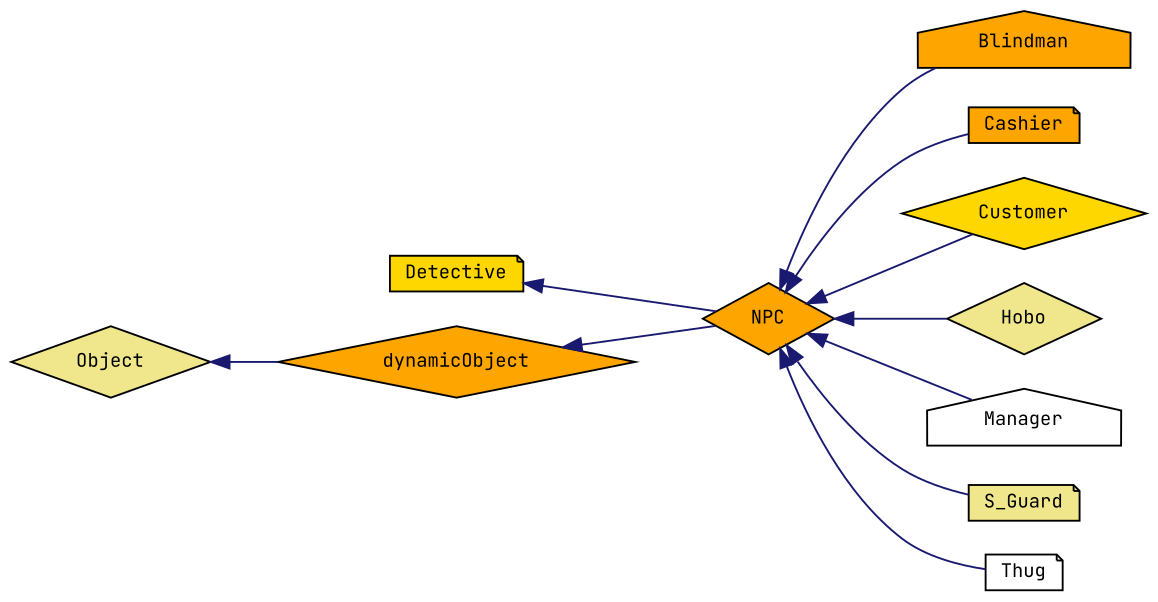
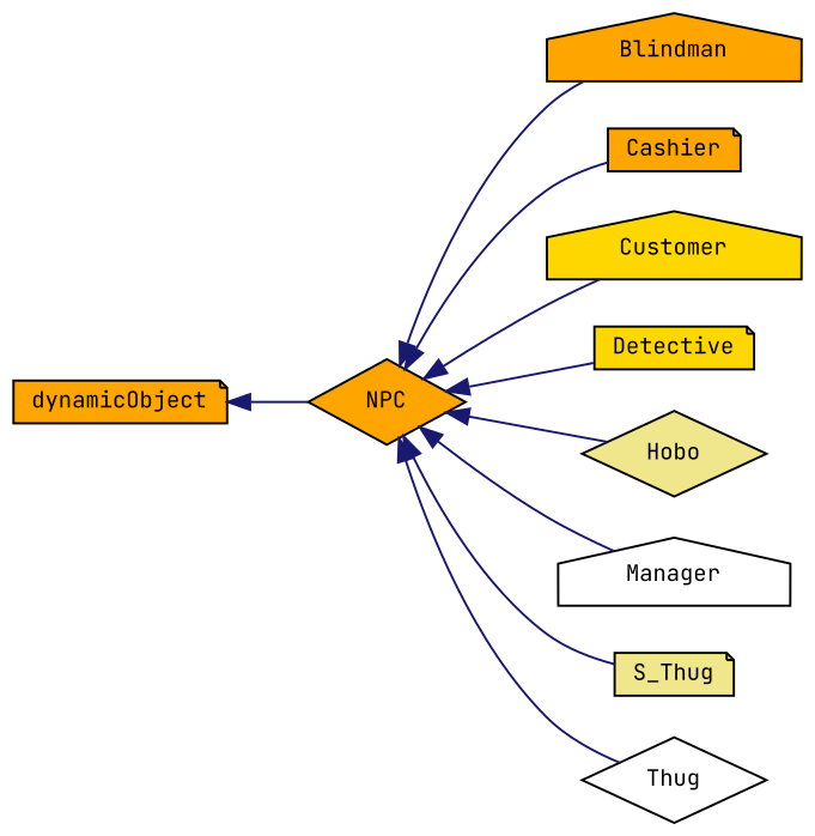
  digraph {
    fontname="JetBrains Mono"
    rankdir=LR
    node [color=black fillcolor=orange fontname="JetBrains Mono" fontsize=10 shape=note style=filled]
    edge [color=midnightblue dir=back fontname="JetBrains Mono" fontsize=10 labelfontname=Helvetica labelfontsize=10 style=solid]
    n1 [fontcolor=black height=0.2 label=NPC shape=diamond width=0.4]
    n2 [height=0.2 label=Blindman shape=house width=0.4]
    n3 [height=0.2 label=Cashier width=0.4]
-   n4 [fillcolor=gold height=0.2 label=Customer shape=diamond width=0.4]
+   n4 [fillcolor=gold height=0.2 label=Customer shape=house width=0.4]
    n5 [fillcolor=gold height=0.2 label=Detective width=0.4]
    n6 [fillcolor=khaki height=0.2 label=Hobo shape=diamond width=0.4]
    n7 [fillcolor=white height=0.2 label=Manager shape=house width=0.4]
-   n8 [fillcolor=khaki height=0.2 label=S_Guard width=0.4]
-   n9 [fillcolor=white height=0.2 label=Thug width=0.4]
-   n10 [height=0.2 label=dynamicObject shape=diamond width=0.4]
-   n11 [fillcolor=khaki height=0.2 label=Object shape=diamond width=0.4]
+   n8 [fillcolor=khaki height=0.2 label=S_Thug width=0.4]
+   n9 [fillcolor=white height=0.2 label=Thug shape=diamond width=0.4]
+   n10 [height=0.2 label=dynamicObject width=0.4]
    n1 -> n2
    n1 -> n3
    n1 -> n4
-   n5 -> n1
+   n1 -> n5
    n1 -> n6
    n1 -> n7
    n1 -> n8
    n1 -> n9
    n10 -> n1
-   n11 -> n10
  }
